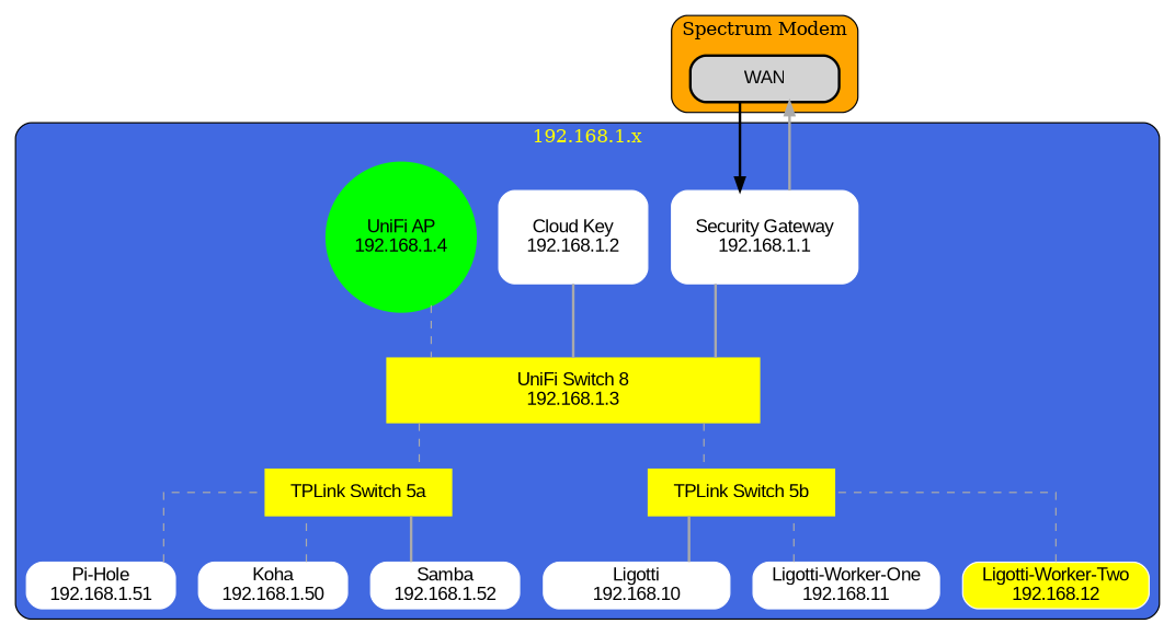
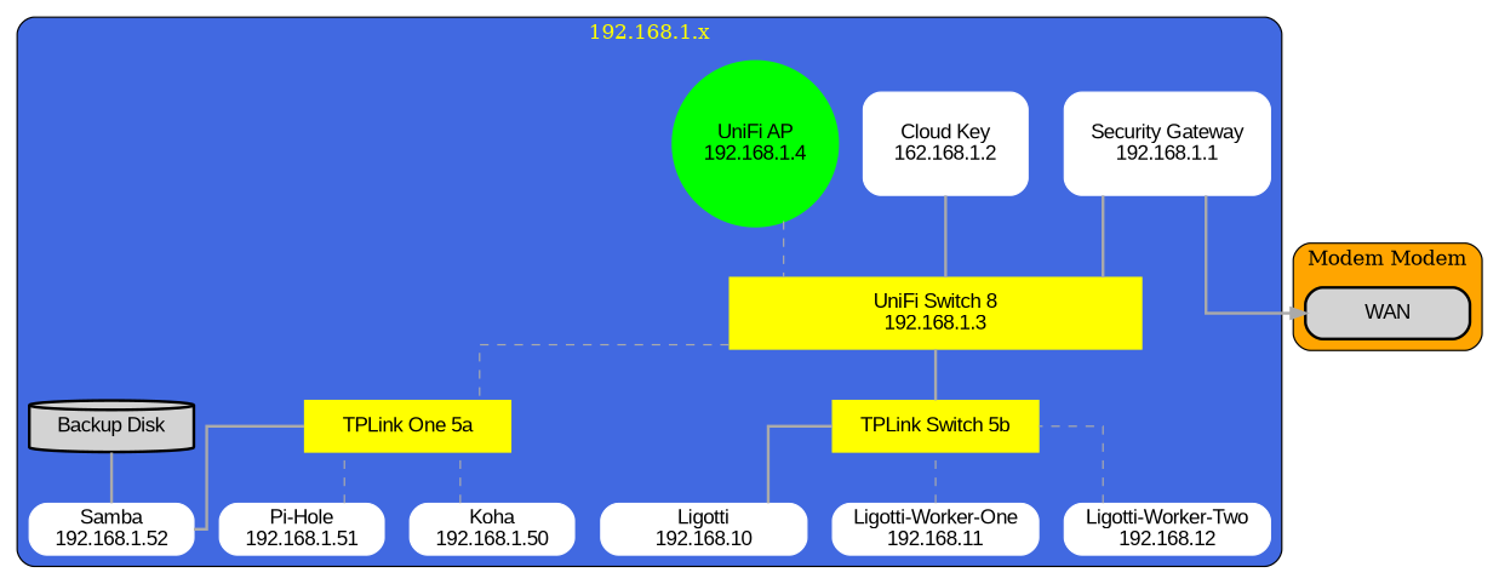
  strict digraph {
    compound=true
    rankdir=TB
    splines=ortho
    node [fixedsize=true fontname=Arial shape=box style="rounded,filled" color=white fontcolor=black]
    edge [fontname=Arial style=bold weight=1 arrowhead=none color="#aaaaaa"]
    WAN [style="rounded,filled,bold" width=1.6 color="" fontcolor=""]
    n2 [label="Pi-Hole\n192.168.1.51" width=1.6]
    n3 [label="Koha\n192.168.1.50" width=1.6]
    n4 [label="Samba\n192.168.1.52" width=1.6]
    n5 [height=1 label="Security Gateway\n192.168.1.1" width=2]
-   n6 [height=1 label="Cloud Key\n192.168.1.2" width=1.6]
+   n6 [height=1 label="Cloud Key\n162.168.1.2" width=1.6]
    n7 [color=green label="UniFi AP\n192.168.1.4" shape=circle style="rounded,filled,bold" width=1.6 fontcolor=""]
    n8 [color=yellow height=.7 label="UniFi Switch 8\n192.168.1.3" style="box,filled" width=4]
    n9 [label="Ligotti\n192.168.10" width=2]
    n10 [label="Ligotti-Worker-One\n192.168.11" width=2]
-   n11 [label="Ligotti-Worker-Two\n192.168.12" width=2 fillcolor=yellow]
-   "TPLink Switch 5a" [color=yellow style="box,filled" width=2]
+   n11 [label="Ligotti-Worker-Two\n192.168.12" width=2]
+   "TPLink Switch 5a" [color=yellow style="box,filled" width=2 label="TPLink One 5a"]
    "TPLink Switch 5b" [color=yellow style="box,filled" width=2]
+   "Backup Disk" [shape=cylinder style="rounded,filled,bold" width=1.6 color="" fontcolor=""]
    inv1 [style=invis width=1.6 color="" fontcolor=""]
    subgraph cluster_1 {
      bgcolor=orange
-     label="Spectrum Modem"
+     label="Modem Modem"
      style=rounded
      WAN
    }
    subgraph cluster_2 {
      bgcolor=royalblue
      fontcolor=yellow
      fontsize=14
      label="192.168.1.x"
      style=rounded
+     "Backup Disk"
      inv1
      subgraph sub_3 {
        bgcolor=royalblue
        fontcolor=yellow
        fontsize=14
        label="192.168.1.x"
        rank=max
        style=rounded
        n2
        n3
        n4
      }
      subgraph sub_4 {
        bgcolor=royalblue
        fontcolor=yellow
        fontsize=14
        label="192.168.1.x"
        rank=min
        style=rounded
        n5
      }
      subgraph sub_5 {
        bgcolor=royalblue
        fontcolor=yellow
        fontsize=14
        label="192.168.1.x"
        rank=same
        style=rounded
        n6
        n7
      }
      subgraph sub_6 {
        bgcolor=royalblue
        fontcolor=yellow
        fontsize=14
        label="192.168.1.x"
        rank=same
        style=rounded
        n8
      }
      subgraph sub_7 {
        bgcolor=royalblue
        fontcolor=yellow
        fontsize=14
        label="192.168.1.x"
        rank=max
        style=rounded
        n9
        n10
        n11
      }
      subgraph sub_8 {
        bgcolor=royalblue
        fontcolor=yellow
        fontsize=14
        label="192.168.1.x"
        rank=same
        style=rounded
        "TPLink Switch 5a"
        "TPLink Switch 5b"
      }
    }
-   WAN -> n5 [weight=100 arrowhead="" color=""]
    n2 -> "TPLink Switch 5a" [style=dashed]
    n3 -> "TPLink Switch 5a" [style=dashed]
    n4 -> "TPLink Switch 5a"
+   n4 -> "Backup Disk"
    n5 -> WAN [weight=100 arrowhead=""]
    n5 -> n8
    n6 -> n8
    n7 -> n8 [arrowhead=both style=dashed]
    n8 -> "TPLink Switch 5a" [style=dashed]
-   n8 -> "TPLink Switch 5b" [style=dashed]
+   n8 -> "TPLink Switch 5b"
    n9 -> "TPLink Switch 5b"
    n10 -> "TPLink Switch 5b" [style=dashed]
    n11 -> "TPLink Switch 5b" [style=dashed]
  }
